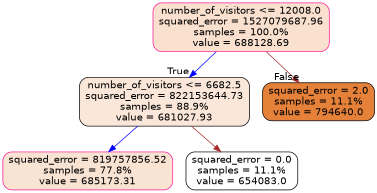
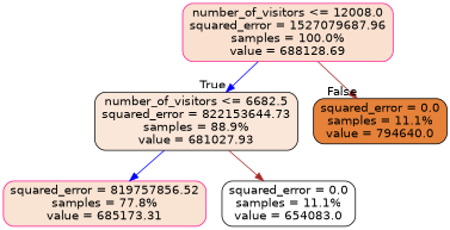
  digraph {
    node [color=black fontname=helvetica shape=box style="filled, rounded"]
    edge [fontname=helvetica color=blue]
    n1 [color=deeppink fillcolor="#f9e0cf" label="number_of_visitors <= 12008.0\nsquared_error = 1527079687.96\nsamples = 100.0%\nvalue = 688128.69"]
    n2 [fillcolor="#fae7d9" label="number_of_visitors <= 6682.5\nsquared_error = 822153644.73\nsamples = 88.9%\nvalue = 681027.93"]
-   n3 [fillcolor="#e58139" label="squared_error = 2.0\nsamples = 11.1%\nvalue = 794640.0"]
+   n3 [fillcolor="#e58139" label="squared_error = 0.0\nsamples = 11.1%\nvalue = 794640.0"]
    n4 [color=deeppink fillcolor="#f9e3d3" label="squared_error = 819757856.52\nsamples = 77.8%\nvalue = 685173.31"]
    n5 [fillcolor="#ffffff" label="squared_error = 0.0\nsamples = 11.1%\nvalue = 654083.0"]
    n1 -> n2 [headlabel=True labelangle=45 labeldistance=2.5]
    n1 -> n3 [headlabel=False labelangle=-45 labeldistance=2.5 color=brown]
    n2 -> n4
    n2 -> n5 [color=brown]
  }
